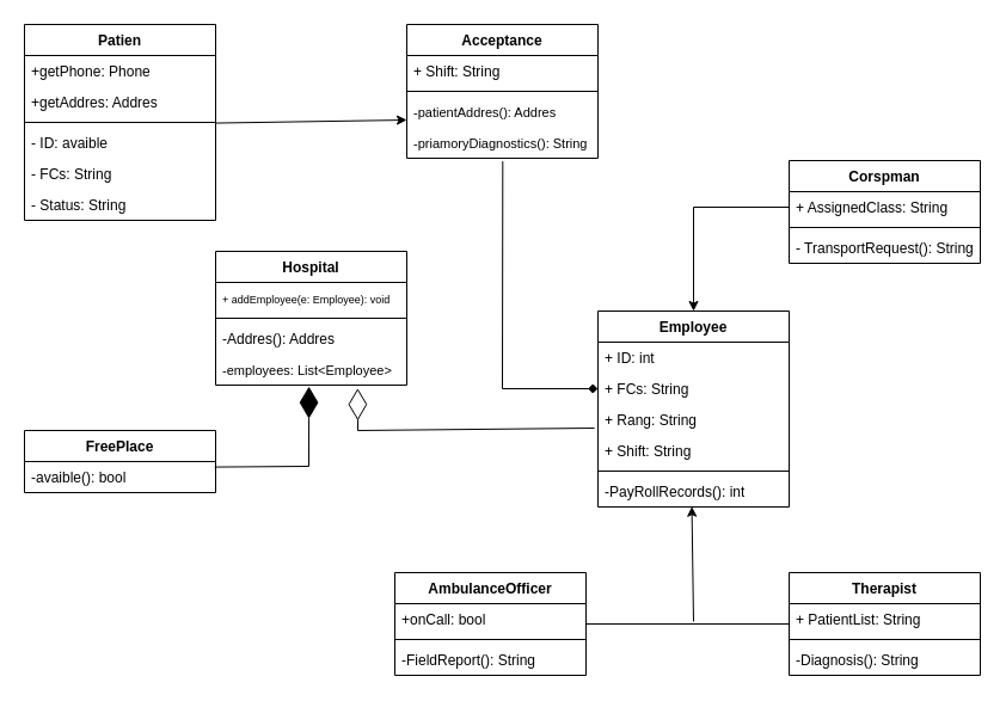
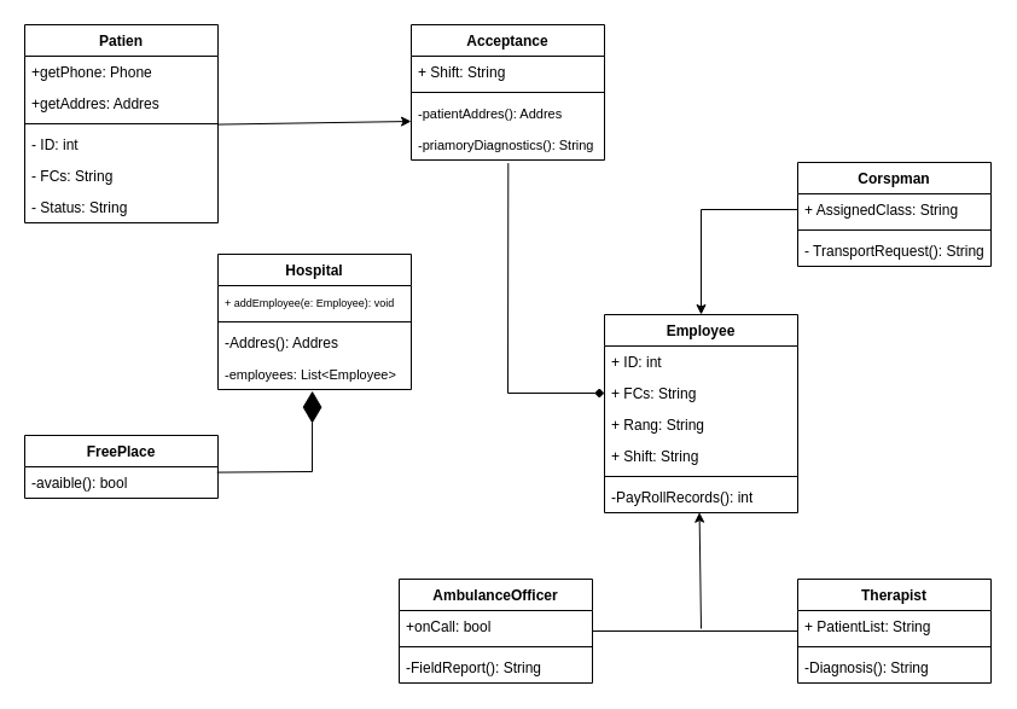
  <mxCell id="0" />
  <mxCell id="1" parent="0" />
  <mxCell id="2" value="Patien" style="swimlane;fontStyle=1;align=center;verticalAlign=top;childLayout=stackLayout;horizontal=1;startSize=26;horizontalStack=0;resizeParent=1;resizeParentMax=0;resizeLast=0;collapsible=1;marginBottom=0;whiteSpace=wrap;html=1;" vertex="1" parent="1"><mxGeometry x="20" y="20" width="160" height="164" as="geometry" /></mxCell>
  <mxCell id="3" value="+getPhone: Phone" style="text;strokeColor=none;fillColor=none;align=left;verticalAlign=top;spacingLeft=4;spacingRight=4;overflow=hidden;rotatable=0;points=[[0,0.5],[1,0.5]];portConstraint=eastwest;whiteSpace=wrap;html=1;" vertex="1" parent="2"><mxGeometry y="26" width="160" height="26" as="geometry" /></mxCell>
  <mxCell id="4" value="+getAddres: Addres" style="text;strokeColor=none;fillColor=none;align=left;verticalAlign=top;spacingLeft=4;spacingRight=4;overflow=hidden;rotatable=0;points=[[0,0.5],[1,0.5]];portConstraint=eastwest;whiteSpace=wrap;html=1;" vertex="1" parent="2"><mxGeometry y="52" width="160" height="26" as="geometry" /></mxCell>
  <mxCell id="5" value="" style="line;strokeWidth=1;fillColor=none;align=left;verticalAlign=middle;spacingTop=-1;spacingLeft=3;spacingRight=3;rotatable=0;labelPosition=right;points=[];portConstraint=eastwest;strokeColor=inherit;" vertex="1" parent="2"><mxGeometry y="78" width="160" height="8" as="geometry" /></mxCell>
- <mxCell id="6" value="- ID: avaible" style="text;strokeColor=none;fillColor=none;align=left;verticalAlign=top;spacingLeft=4;spacingRight=4;overflow=hidden;rotatable=0;points=[[0,0.5],[1,0.5]];portConstraint=eastwest;whiteSpace=wrap;html=1;" vertex="1" parent="2"><mxGeometry y="86" width="160" height="26" as="geometry" /></mxCell>
+ <mxCell id="6" value="- ID: int" style="text;strokeColor=none;fillColor=none;align=left;verticalAlign=top;spacingLeft=4;spacingRight=4;overflow=hidden;rotatable=0;points=[[0,0.5],[1,0.5]];portConstraint=eastwest;whiteSpace=wrap;html=1;" vertex="1" parent="2"><mxGeometry y="86" width="160" height="26" as="geometry" /></mxCell>
  <mxCell id="7" value="- FCs: String" style="text;strokeColor=none;fillColor=none;align=left;verticalAlign=top;spacingLeft=4;spacingRight=4;overflow=hidden;rotatable=0;points=[[0,0.5],[1,0.5]];portConstraint=eastwest;whiteSpace=wrap;html=1;" vertex="1" parent="2"><mxGeometry y="112" width="160" height="26" as="geometry" /></mxCell>
  <mxCell id="8" value="- Status: String" style="text;strokeColor=none;fillColor=none;align=left;verticalAlign=top;spacingLeft=4;spacingRight=4;overflow=hidden;rotatable=0;points=[[0,0.5],[1,0.5]];portConstraint=eastwest;whiteSpace=wrap;html=1;" vertex="1" parent="2"><mxGeometry y="138" width="160" height="26" as="geometry" /></mxCell>
  <mxCell id="9" value="Acceptance" style="swimlane;fontStyle=1;align=center;verticalAlign=top;childLayout=stackLayout;horizontal=1;startSize=26;horizontalStack=0;resizeParent=1;resizeParentMax=0;resizeLast=0;collapsible=1;marginBottom=0;whiteSpace=wrap;html=1;" vertex="1" parent="1"><mxGeometry x="340" y="20" width="160" height="112" as="geometry" /></mxCell>
  <mxCell id="10" value="+ Shift: String" style="text;strokeColor=none;fillColor=none;align=left;verticalAlign=top;spacingLeft=4;spacingRight=4;overflow=hidden;rotatable=0;points=[[0,0.5],[1,0.5]];portConstraint=eastwest;whiteSpace=wrap;html=1;" vertex="1" parent="9"><mxGeometry y="26" width="160" height="26" as="geometry" /></mxCell>
  <mxCell id="11" value="" style="line;strokeWidth=1;fillColor=none;align=left;verticalAlign=middle;spacingTop=-1;spacingLeft=3;spacingRight=3;rotatable=0;labelPosition=right;points=[];portConstraint=eastwest;strokeColor=inherit;" vertex="1" parent="9"><mxGeometry y="52" width="160" height="8" as="geometry" /></mxCell>
  <mxCell id="12" value="&lt;font style=&quot;font-size: 11px;&quot;&gt;-patientAddres(): Addres&amp;nbsp;&lt;/font&gt;" style="text;strokeColor=none;fillColor=none;align=left;verticalAlign=top;spacingLeft=4;spacingRight=4;overflow=hidden;rotatable=0;points=[[0,0.5],[1,0.5]];portConstraint=eastwest;whiteSpace=wrap;html=1;" vertex="1" parent="9"><mxGeometry y="60" width="160" height="26" as="geometry" /></mxCell>
  <mxCell id="13" value="&lt;font style=&quot;font-size: 11px;&quot;&gt;-priamoryDiagnostics(): String&lt;/font&gt;" style="text;strokeColor=none;fillColor=none;align=left;verticalAlign=top;spacingLeft=4;spacingRight=4;overflow=hidden;rotatable=0;points=[[0,0.5],[1,0.5]];portConstraint=eastwest;whiteSpace=wrap;html=1;" vertex="1" parent="9"><mxGeometry y="86" width="160" height="26" as="geometry" /></mxCell>
  <mxCell id="14" value="Hospital" style="swimlane;fontStyle=1;align=center;verticalAlign=top;childLayout=stackLayout;horizontal=1;startSize=26;horizontalStack=0;resizeParent=1;resizeParentMax=0;resizeLast=0;collapsible=1;marginBottom=0;whiteSpace=wrap;html=1;" vertex="1" parent="1"><mxGeometry x="180" y="210" width="160" height="112" as="geometry" /></mxCell>
  <mxCell id="15" value="&lt;font style=&quot;font-size: 9px;&quot;&gt;+ addEmployee(e: Employee): void&lt;/font&gt;" style="text;strokeColor=none;fillColor=none;align=left;verticalAlign=top;spacingLeft=4;spacingRight=4;overflow=hidden;rotatable=0;points=[[0,0.5],[1,0.5]];portConstraint=eastwest;whiteSpace=wrap;html=1;" vertex="1" parent="14"><mxGeometry y="26" width="160" height="26" as="geometry" /></mxCell>
  <mxCell id="16" value="" style="line;strokeWidth=1;fillColor=none;align=left;verticalAlign=middle;spacingTop=-1;spacingLeft=3;spacingRight=3;rotatable=0;labelPosition=right;points=[];portConstraint=eastwest;strokeColor=inherit;" vertex="1" parent="14"><mxGeometry y="52" width="160" height="8" as="geometry" /></mxCell>
  <mxCell id="17" value="-Addres(): Addres" style="text;strokeColor=none;fillColor=none;align=left;verticalAlign=top;spacingLeft=4;spacingRight=4;overflow=hidden;rotatable=0;points=[[0,0.5],[1,0.5]];portConstraint=eastwest;whiteSpace=wrap;html=1;" vertex="1" parent="14"><mxGeometry y="60" width="160" height="26" as="geometry" /></mxCell>
  <mxCell id="18" value="&lt;font style=&quot;font-size: 11px;&quot;&gt;-employees: List&amp;lt;Employee&amp;gt;&lt;/font&gt;" style="text;strokeColor=none;fillColor=none;align=left;verticalAlign=top;spacingLeft=4;spacingRight=4;overflow=hidden;rotatable=0;points=[[0,0.5],[1,0.5]];portConstraint=eastwest;whiteSpace=wrap;html=1;" vertex="1" parent="14"><mxGeometry y="86" width="160" height="26" as="geometry" /></mxCell>
  <mxCell id="19" value="FreePlace" style="swimlane;fontStyle=1;align=center;verticalAlign=top;childLayout=stackLayout;horizontal=1;startSize=26;horizontalStack=0;resizeParent=1;resizeParentMax=0;resizeLast=0;collapsible=1;marginBottom=0;whiteSpace=wrap;html=1;" vertex="1" parent="1"><mxGeometry x="20" y="360" width="160" height="52" as="geometry" /></mxCell>
  <mxCell id="20" value="-avaible(): bool" style="text;strokeColor=none;fillColor=none;align=left;verticalAlign=top;spacingLeft=4;spacingRight=4;overflow=hidden;rotatable=0;points=[[0,0.5],[1,0.5]];portConstraint=eastwest;whiteSpace=wrap;html=1;" vertex="1" parent="19"><mxGeometry y="26" width="160" height="26" as="geometry" /></mxCell>
  <mxCell id="21" value="Employee" style="swimlane;fontStyle=1;align=center;verticalAlign=top;childLayout=stackLayout;horizontal=1;startSize=26;horizontalStack=0;resizeParent=1;resizeParentMax=0;resizeLast=0;collapsible=1;marginBottom=0;whiteSpace=wrap;html=1;" vertex="1" parent="1"><mxGeometry x="500" y="260" width="160" height="164" as="geometry" /></mxCell>
  <mxCell id="22" value="+ ID: int" style="text;strokeColor=none;fillColor=none;align=left;verticalAlign=top;spacingLeft=4;spacingRight=4;overflow=hidden;rotatable=0;points=[[0,0.5],[1,0.5]];portConstraint=eastwest;whiteSpace=wrap;html=1;" vertex="1" parent="21"><mxGeometry y="26" width="160" height="26" as="geometry" /></mxCell>
  <mxCell id="23" value="+ FCs: String" style="text;strokeColor=none;fillColor=none;align=left;verticalAlign=top;spacingLeft=4;spacingRight=4;overflow=hidden;rotatable=0;points=[[0,0.5],[1,0.5]];portConstraint=eastwest;whiteSpace=wrap;html=1;" vertex="1" parent="21"><mxGeometry y="52" width="160" height="26" as="geometry" /></mxCell>
  <mxCell id="24" value="+ Rang: String" style="text;strokeColor=none;fillColor=none;align=left;verticalAlign=top;spacingLeft=4;spacingRight=4;overflow=hidden;rotatable=0;points=[[0,0.5],[1,0.5]];portConstraint=eastwest;whiteSpace=wrap;html=1;" vertex="1" parent="21"><mxGeometry y="78" width="160" height="26" as="geometry" /></mxCell>
  <mxCell id="25" value="+ Shift: String" style="text;strokeColor=none;fillColor=none;align=left;verticalAlign=top;spacingLeft=4;spacingRight=4;overflow=hidden;rotatable=0;points=[[0,0.5],[1,0.5]];portConstraint=eastwest;whiteSpace=wrap;html=1;" vertex="1" parent="21"><mxGeometry y="104" width="160" height="26" as="geometry" /></mxCell>
  <mxCell id="26" value="" style="line;strokeWidth=1;fillColor=none;align=left;verticalAlign=middle;spacingTop=-1;spacingLeft=3;spacingRight=3;rotatable=0;labelPosition=right;points=[];portConstraint=eastwest;strokeColor=inherit;" vertex="1" parent="21"><mxGeometry y="130" width="160" height="8" as="geometry" /></mxCell>
  <mxCell id="27" value="-PayRollRecords(): int" style="text;strokeColor=none;fillColor=none;align=left;verticalAlign=top;spacingLeft=4;spacingRight=4;overflow=hidden;rotatable=0;points=[[0,0.5],[1,0.5]];portConstraint=eastwest;whiteSpace=wrap;html=1;" vertex="1" parent="21"><mxGeometry y="138" width="160" height="26" as="geometry" /></mxCell>
  <mxCell id="28" value="Corspman" style="swimlane;fontStyle=1;align=center;verticalAlign=top;childLayout=stackLayout;horizontal=1;startSize=26;horizontalStack=0;resizeParent=1;resizeParentMax=0;resizeLast=0;collapsible=1;marginBottom=0;whiteSpace=wrap;html=1;" vertex="1" parent="1"><mxGeometry x="660" y="134" width="160" height="86" as="geometry" /></mxCell>
  <mxCell id="29" value="+ AssignedClass: String" style="text;strokeColor=none;fillColor=none;align=left;verticalAlign=top;spacingLeft=4;spacingRight=4;overflow=hidden;rotatable=0;points=[[0,0.5],[1,0.5]];portConstraint=eastwest;whiteSpace=wrap;html=1;" vertex="1" parent="28"><mxGeometry y="26" width="160" height="26" as="geometry" /></mxCell>
  <mxCell id="30" value="" style="line;strokeWidth=1;fillColor=none;align=left;verticalAlign=middle;spacingTop=-1;spacingLeft=3;spacingRight=3;rotatable=0;labelPosition=right;points=[];portConstraint=eastwest;strokeColor=inherit;" vertex="1" parent="28"><mxGeometry y="52" width="160" height="8" as="geometry" /></mxCell>
  <mxCell id="31" value="- TransportRequest(): String" style="text;strokeColor=none;fillColor=none;align=left;verticalAlign=top;spacingLeft=4;spacingRight=4;overflow=hidden;rotatable=0;points=[[0,0.5],[1,0.5]];portConstraint=eastwest;whiteSpace=wrap;html=1;" vertex="1" parent="28"><mxGeometry y="60" width="160" height="26" as="geometry" /></mxCell>
  <mxCell id="32" value="Therapist" style="swimlane;fontStyle=1;align=center;verticalAlign=top;childLayout=stackLayout;horizontal=1;startSize=26;horizontalStack=0;resizeParent=1;resizeParentMax=0;resizeLast=0;collapsible=1;marginBottom=0;whiteSpace=wrap;html=1;" vertex="1" parent="1"><mxGeometry x="660" y="479" width="160" height="86" as="geometry" /></mxCell>
  <mxCell id="33" value="+ PatientList: String" style="text;strokeColor=none;fillColor=none;align=left;verticalAlign=top;spacingLeft=4;spacingRight=4;overflow=hidden;rotatable=0;points=[[0,0.5],[1,0.5]];portConstraint=eastwest;whiteSpace=wrap;html=1;" vertex="1" parent="32"><mxGeometry y="26" width="160" height="26" as="geometry" /></mxCell>
  <mxCell id="34" value="" style="line;strokeWidth=1;fillColor=none;align=left;verticalAlign=middle;spacingTop=-1;spacingLeft=3;spacingRight=3;rotatable=0;labelPosition=right;points=[];portConstraint=eastwest;strokeColor=inherit;" vertex="1" parent="32"><mxGeometry y="52" width="160" height="8" as="geometry" /></mxCell>
  <mxCell id="35" value="-Diagnosis(): String" style="text;strokeColor=none;fillColor=none;align=left;verticalAlign=top;spacingLeft=4;spacingRight=4;overflow=hidden;rotatable=0;points=[[0,0.5],[1,0.5]];portConstraint=eastwest;whiteSpace=wrap;html=1;" vertex="1" parent="32"><mxGeometry y="60" width="160" height="26" as="geometry" /></mxCell>
  <mxCell id="36" value="AmbulanceOfficer" style="swimlane;fontStyle=1;align=center;verticalAlign=top;childLayout=stackLayout;horizontal=1;startSize=26;horizontalStack=0;resizeParent=1;resizeParentMax=0;resizeLast=0;collapsible=1;marginBottom=0;whiteSpace=wrap;html=1;" vertex="1" parent="1"><mxGeometry x="330" y="479" width="160" height="86" as="geometry" /></mxCell>
  <mxCell id="37" value="+onCall: bool" style="text;strokeColor=none;fillColor=none;align=left;verticalAlign=top;spacingLeft=4;spacingRight=4;overflow=hidden;rotatable=0;points=[[0,0.5],[1,0.5]];portConstraint=eastwest;whiteSpace=wrap;html=1;" vertex="1" parent="36"><mxGeometry y="26" width="160" height="26" as="geometry" /></mxCell>
  <mxCell id="38" value="" style="line;strokeWidth=1;fillColor=none;align=left;verticalAlign=middle;spacingTop=-1;spacingLeft=3;spacingRight=3;rotatable=0;labelPosition=right;points=[];portConstraint=eastwest;strokeColor=inherit;" vertex="1" parent="36"><mxGeometry y="52" width="160" height="8" as="geometry" /></mxCell>
  <mxCell id="39" value="-FieldReport(): String" style="text;strokeColor=none;fillColor=none;align=left;verticalAlign=top;spacingLeft=4;spacingRight=4;overflow=hidden;rotatable=0;points=[[0,0.5],[1,0.5]];portConstraint=eastwest;whiteSpace=wrap;html=1;" vertex="1" parent="36"><mxGeometry y="60" width="160" height="26" as="geometry" /></mxCell>
  <mxCell id="40" value="" style="endArrow=classic;html=1;rounded=0;exitX=0.998;exitY=0.571;exitDx=0;exitDy=0;exitPerimeter=0;entryX=0;entryY=0.769;entryDx=0;entryDy=0;entryPerimeter=0;" edge="1" parent="1" source="5" target="12"><mxGeometry width="50" height="50" relative="1" as="geometry"><mxPoint x="270" y="260" as="sourcePoint" /><mxPoint x="320" y="210" as="targetPoint" /></mxGeometry></mxCell>
  <mxCell id="41" value="" style="endArrow=diamond;html=1;rounded=0;exitX=0.502;exitY=1.099;exitDx=0;exitDy=0;exitPerimeter=0;entryX=0;entryY=0.5;entryDx=0;entryDy=0;" edge="1" parent="1" source="13" target="23"><mxGeometry width="50" height="50" relative="1" as="geometry"><mxPoint x="270" y="260" as="sourcePoint" /><mxPoint x="420" y="300" as="targetPoint" /><Array as="points"><mxPoint x="420" y="325" /></Array></mxGeometry></mxCell>
  <mxCell id="42" value="" style="endArrow=classic;html=1;rounded=0;entryX=0.491;entryY=0.989;entryDx=0;entryDy=0;entryPerimeter=0;" edge="1" parent="1" target="27"><mxGeometry width="50" height="50" relative="1" as="geometry"><mxPoint x="580" y="520" as="sourcePoint" /><mxPoint x="490" y="320" as="targetPoint" /></mxGeometry></mxCell>
  <mxCell id="43" value="" style="line;strokeWidth=1;fillColor=none;align=left;verticalAlign=middle;spacingTop=-1;spacingLeft=3;spacingRight=3;rotatable=0;labelPosition=right;points=[];portConstraint=eastwest;strokeColor=inherit;" vertex="1" parent="1"><mxGeometry x="490" y="518" width="170" height="8" as="geometry" /></mxCell>
  <mxCell id="44" value="" style="endArrow=classic;html=1;rounded=0;entryX=0.5;entryY=0;entryDx=0;entryDy=0;exitX=0;exitY=0.5;exitDx=0;exitDy=0;" edge="1" parent="1" source="29" target="21"><mxGeometry width="50" height="50" relative="1" as="geometry"><mxPoint x="440" y="260" as="sourcePoint" /><mxPoint x="490" y="210" as="targetPoint" /><Array as="points"><mxPoint x="580" y="173" /></Array></mxGeometry></mxCell>
  <mxCell id="45" value="" style="endArrow=diamondThin;endFill=1;endSize=24;html=1;rounded=0;entryX=0.488;entryY=1.044;entryDx=0;entryDy=0;entryPerimeter=0;exitX=0.995;exitY=0.177;exitDx=0;exitDy=0;exitPerimeter=0;" edge="1" parent="1" source="20" target="18"><mxGeometry width="160" relative="1" as="geometry"><mxPoint x="270" y="240" as="sourcePoint" /><mxPoint x="430" y="240" as="targetPoint" /><Array as="points"><mxPoint x="258" y="390" /></Array></mxGeometry></mxCell>
- <mxCell id="46" value="" style="endArrow=diamondThin;endFill=0;endSize=24;html=1;rounded=0;entryX=0.743;entryY=1.103;entryDx=0;entryDy=0;entryPerimeter=0;exitX=-0.018;exitY=0.769;exitDx=0;exitDy=0;exitPerimeter=0;" edge="1" parent="1" source="24" target="18"><mxGeometry width="160" relative="1" as="geometry"><mxPoint x="270" y="340" as="sourcePoint" /><mxPoint x="430" y="340" as="targetPoint" /><Array as="points"><mxPoint x="299" y="360" /></Array></mxGeometry></mxCell>
